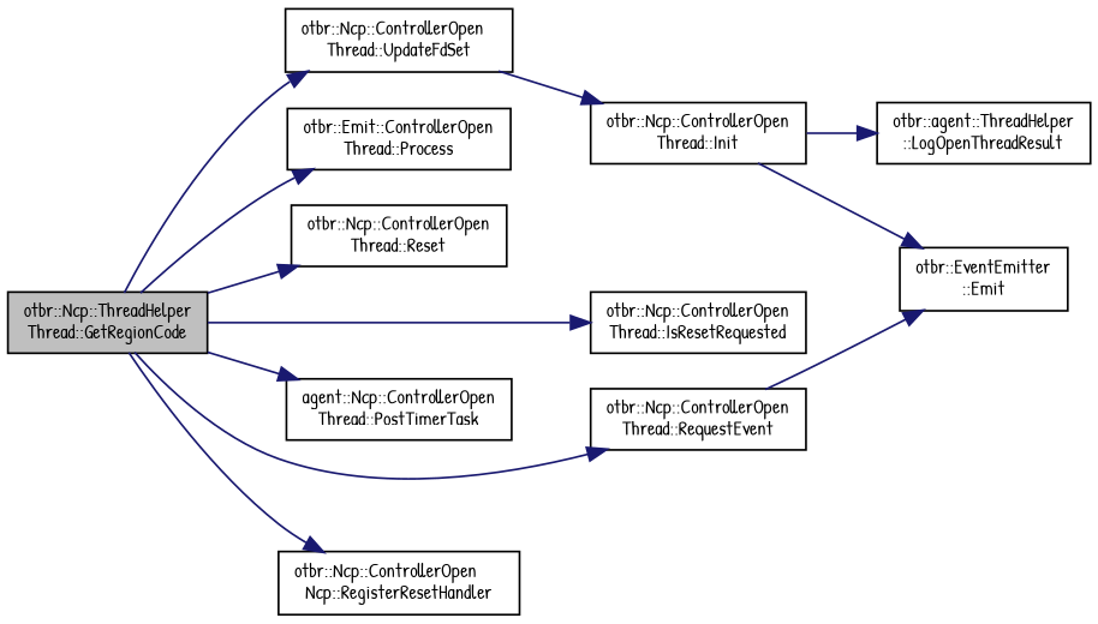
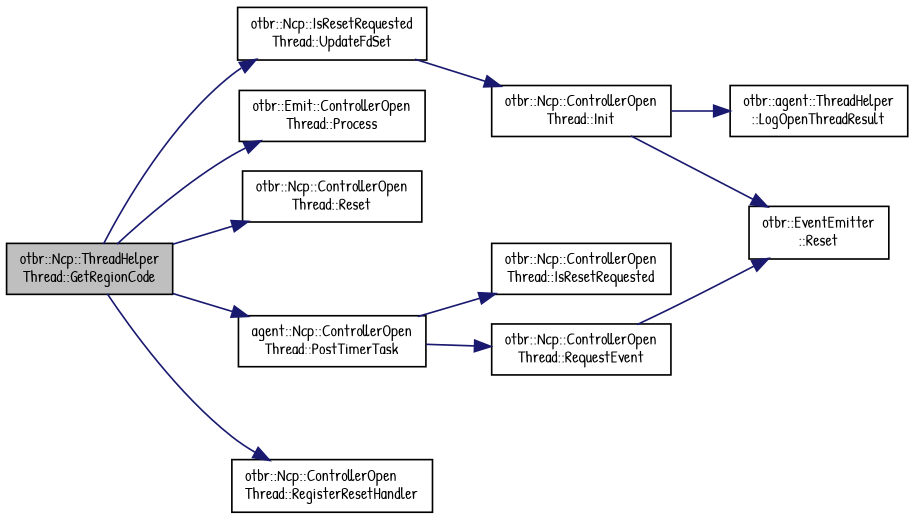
  digraph {
    fontname="Patrick Hand"
    rankdir=LR
    node [color=black fillcolor=white fontname="Patrick Hand" fontsize=10 shape=record style=filled]
    edge [color=midnightblue fontname="Patrick Hand" fontsize=10 labelfontname=Helvetica labelfontsize=10 style=solid]
    n1 [fillcolor=grey75 fontcolor=black height=0.2 label="otbr::Ncp::ThreadHelper\lThread::GetRegionCode" width=0.4]
-   n2 [height=0.2 label="otbr::Ncp::ControllerOpen\lThread::UpdateFdSet" width=0.4]
+   n2 [height=0.2 label="otbr::Ncp::IsResetRequested\lThread::UpdateFdSet" width=0.4]
    n3 [height=0.2 label="otbr::Emit::ControllerOpen\lThread::Process" width=0.4]
    n4 [height=0.2 label="otbr::Ncp::ControllerOpen\lThread::Reset" width=0.4]
    n5 [height=0.2 label="otbr::Ncp::ControllerOpen\lThread::IsResetRequested" width=0.4]
    n6 [height=0.2 label="otbr::Ncp::ControllerOpen\lThread::RequestEvent" width=0.4]
    n7 [height=0.2 label="agent::Ncp::ControllerOpen\lThread::PostTimerTask" width=0.4]
-   n8 [height=0.2 label="otbr::Ncp::ControllerOpen\lNcp::RegisterResetHandler" width=0.4]
+   n8 [height=0.2 label="otbr::Ncp::ControllerOpen\lThread::RegisterResetHandler" width=0.4]
    n9 [height=0.2 label="otbr::Ncp::ControllerOpen\lThread::Init" width=0.4]
-   n10 [height=0.2 label="otbr::EventEmitter\l::Emit" width=0.4]
+   n10 [height=0.2 label="otbr::EventEmitter\l::Reset" width=0.4]
    n11 [height=0.2 label="otbr::agent::ThreadHelper\l::LogOpenThreadResult" width=0.4]
    n1 -> n2
    n1 -> n3
    n1 -> n4
-   n1 -> n5
-   n1 -> n6
+   n7 -> n5
+   n7 -> n6
    n1 -> n7
    n1 -> n8
    n2 -> n9
    n6 -> n10
    n9 -> n10
    n9 -> n11
  }
